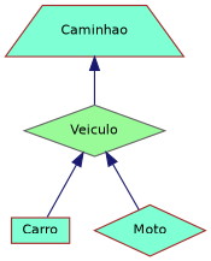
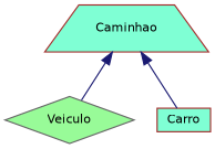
  digraph {
    node [color=brown fillcolor=aquamarine fontname=Helvetica fontsize=10 shape=diamond style=filled]
    edge [color=midnightblue dir=back fontname=Helvetica fontsize=10 labelfontname=Helvetica labelfontsize=10 style=solid]
    n1 [color=gray40 fillcolor=palegreen fontcolor=black height=0.2 label=Veiculo width=0.4]
    n2 [height=0.2 label=Carro shape=box width=0.4]
-   n3 [height=0.2 label=Moto width=0.4]
    n4 [height=0.2 label=Caminhao shape=trapezium width=0.4]
-   n1 -> n2
-   n1 -> n3
+   n4 -> n2
    n4 -> n1
  }
